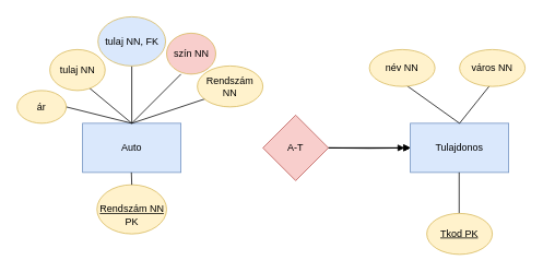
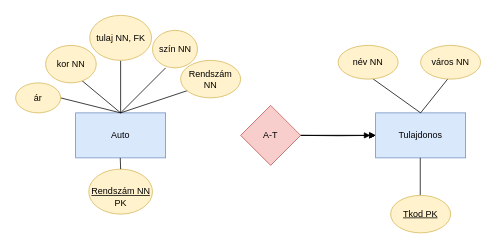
  <mxCell id="0" />
  <mxCell id="1" parent="0" />
  <mxCell id="2" value="Auto" style="rounded=0;whiteSpace=wrap;html=1;fillColor=#dae8fc;strokeColor=#6c8ebf;" vertex="1" parent="1"><mxGeometry x="100" y="150" width="120" height="60" as="geometry" /></mxCell>
  <mxCell id="3" value="Tulajdonos" style="rounded=0;whiteSpace=wrap;html=1;fillColor=#dae8fc;strokeColor=#6c8ebf;" vertex="1" parent="1"><mxGeometry x="500" y="150" width="120" height="60" as="geometry" /></mxCell>
  <mxCell id="4" value="" style="endArrow=none;html=1;rounded=0;" edge="1" parent="1"><mxGeometry width="50" height="50" relative="1" as="geometry"><mxPoint x="160" y="150" as="sourcePoint" /><mxPoint x="250" y="120" as="targetPoint" /></mxGeometry></mxCell>
  <mxCell id="5" value="" style="endArrow=none;html=1;rounded=0;" edge="1" parent="1"><mxGeometry width="50" height="50" relative="1" as="geometry"><mxPoint x="160" y="150" as="sourcePoint" /><mxPoint x="220" y="90" as="targetPoint" /></mxGeometry></mxCell>
  <mxCell id="6" value="" style="endArrow=none;html=1;rounded=0;exitX=0.5;exitY=0;exitDx=0;exitDy=0;" edge="1" parent="1" source="2"><mxGeometry width="50" height="50" relative="1" as="geometry"><mxPoint x="150" y="150" as="sourcePoint" /><mxPoint x="160" y="80" as="targetPoint" /></mxGeometry></mxCell>
  <mxCell id="7" value="" style="endArrow=none;html=1;rounded=0;exitX=0.5;exitY=0;exitDx=0;exitDy=0;" edge="1" parent="1" source="2"><mxGeometry width="50" height="50" relative="1" as="geometry"><mxPoint x="150" y="150" as="sourcePoint" /><mxPoint x="100" y="100" as="targetPoint" /></mxGeometry></mxCell>
  <mxCell id="8" value="" style="endArrow=none;html=1;rounded=0;exitX=0.5;exitY=0;exitDx=0;exitDy=0;" edge="1" parent="1" source="2"><mxGeometry width="50" height="50" relative="1" as="geometry"><mxPoint x="100" y="140" as="sourcePoint" /><mxPoint x="80" y="130" as="targetPoint" /></mxGeometry></mxCell>
  <mxCell id="9" value="&lt;div&gt;&lt;u&gt;&lt;br&gt;&lt;/u&gt;&lt;/div&gt;&lt;div&gt;&lt;u&gt;Rendszám NN&lt;/u&gt;&lt;/div&gt;&lt;div&gt;PK&lt;/div&gt;" style="ellipse;whiteSpace=wrap;html=1;fillColor=#fff2cc;strokeColor=#d6b656;" vertex="1" parent="1"><mxGeometry x="117.5" y="225" width="85" height="60" as="geometry" /></mxCell>
  <mxCell id="10" value="Rendszám NN" style="ellipse;whiteSpace=wrap;html=1;fillColor=#fff2cc;strokeColor=#d6b656;" vertex="1" parent="1"><mxGeometry x="240" y="80" width="80" height="50" as="geometry" /></mxCell>
- <mxCell id="11" value="szín NN" style="ellipse;whiteSpace=wrap;html=1;fillColor=#f8cecc;strokeColor=#d6b656;" vertex="1" parent="1"><mxGeometry x="202.5" y="40" width="60" height="50" as="geometry" /></mxCell>
- <mxCell id="12" value="tulaj NN" style="ellipse;whiteSpace=wrap;html=1;fillColor=#fff2cc;strokeColor=#d6b656;" vertex="1" parent="1"><mxGeometry x="60" y="60" width="67.5" height="50" as="geometry" /></mxCell>
+ <mxCell id="11" value="szín NN" style="ellipse;whiteSpace=wrap;html=1;fillColor=#fff2cc;strokeColor=#d6b656;" vertex="1" parent="1"><mxGeometry x="202.5" y="40" width="60" height="50" as="geometry" /></mxCell>
+ <mxCell id="12" value="kor NN" style="ellipse;whiteSpace=wrap;html=1;fillColor=#fff2cc;strokeColor=#d6b656;" vertex="1" parent="1"><mxGeometry x="60" y="60" width="67.5" height="50" as="geometry" /></mxCell>
  <mxCell id="13" value="ár" style="ellipse;whiteSpace=wrap;html=1;fillColor=#fff2cc;strokeColor=#d6b656;" vertex="1" parent="1"><mxGeometry x="20" y="110" width="60" height="40" as="geometry" /></mxCell>
  <mxCell id="14" value="" style="endArrow=none;html=1;rounded=0;exitX=0.5;exitY=0;exitDx=0;exitDy=0;" edge="1" parent="1" source="9"><mxGeometry width="50" height="50" relative="1" as="geometry"><mxPoint x="159.5" y="280" as="sourcePoint" /><mxPoint x="159.5" y="210" as="targetPoint" /></mxGeometry></mxCell>
- <mxCell id="15" value="tulaj NN, FK" style="ellipse;whiteSpace=wrap;html=1;fillColor=#dae8fc;strokeColor=#d6b656;" vertex="1" parent="1"><mxGeometry x="118.75" y="20" width="82.5" height="60" as="geometry" /></mxCell>
+ <mxCell id="15" value="tulaj NN, FK" style="ellipse;whiteSpace=wrap;html=1;fillColor=#fff2cc;strokeColor=#d6b656;" vertex="1" parent="1"><mxGeometry x="118.75" y="20" width="82.5" height="60" as="geometry" /></mxCell>
  <mxCell id="16" value="" style="endArrow=none;html=1;rounded=0;" edge="1" parent="1"><mxGeometry width="50" height="50" relative="1" as="geometry"><mxPoint x="559.5" y="260" as="sourcePoint" /><mxPoint x="559.5" y="210" as="targetPoint" /></mxGeometry></mxCell>
  <mxCell id="17" value="&lt;u&gt;Tkod PK&lt;/u&gt;" style="ellipse;whiteSpace=wrap;html=1;fillColor=#fff2cc;strokeColor=#d6b656;" vertex="1" parent="1"><mxGeometry x="520" y="260" width="80" height="50" as="geometry" /></mxCell>
  <mxCell id="18" value="" style="endArrow=none;html=1;rounded=0;exitX=0.5;exitY=0;exitDx=0;exitDy=0;" edge="1" parent="1" source="3"><mxGeometry width="50" height="50" relative="1" as="geometry"><mxPoint x="560" y="150" as="sourcePoint" /><mxPoint x="600" y="100" as="targetPoint" /></mxGeometry></mxCell>
  <mxCell id="19" value="" style="endArrow=none;html=1;rounded=0;exitX=0.5;exitY=0;exitDx=0;exitDy=0;" edge="1" parent="1"><mxGeometry width="50" height="50" relative="1" as="geometry"><mxPoint x="560" y="150" as="sourcePoint" /><mxPoint x="490" y="100" as="targetPoint" /></mxGeometry></mxCell>
  <mxCell id="20" value="név NN" style="ellipse;whiteSpace=wrap;html=1;fillColor=#fff2cc;strokeColor=#d6b656;" vertex="1" parent="1"><mxGeometry x="450" y="60" width="80" height="45" as="geometry" /></mxCell>
  <mxCell id="21" value="város NN" style="ellipse;whiteSpace=wrap;html=1;fillColor=#fff2cc;strokeColor=#d6b656;" vertex="1" parent="1"><mxGeometry x="560" y="60" width="80" height="45" as="geometry" /></mxCell>
  <mxCell id="22" value="" style="edgeStyle=orthogonalEdgeStyle;rounded=0;orthogonalLoop=1;jettySize=auto;html=1;" edge="1" parent="1" target="3"><mxGeometry relative="1" as="geometry"><mxPoint x="400" y="180" as="sourcePoint" /></mxGeometry></mxCell>
  <mxCell id="23" value="" style="edgeStyle=orthogonalEdgeStyle;rounded=0;orthogonalLoop=1;jettySize=auto;html=1;" edge="1" parent="1" source="24" target="3"><mxGeometry relative="1" as="geometry" /></mxCell>
  <mxCell id="24" value="A-T" style="rhombus;whiteSpace=wrap;html=1;fillColor=#f8cecc;strokeColor=#b85450;" vertex="1" parent="1"><mxGeometry x="320" y="140" width="80" height="80" as="geometry" /></mxCell>
  <mxCell id="25" value="" style="endArrow=doubleBlock;html=1;rounded=0;entryX=0;entryY=0.5;entryDx=0;entryDy=0;exitX=1;exitY=0.5;exitDx=0;exitDy=0;endFill=1;" edge="1" parent="1" source="24" target="3"><mxGeometry width="50" height="50" relative="1" as="geometry"><mxPoint x="410" y="180" as="sourcePoint" /><mxPoint x="440" y="130" as="targetPoint" /></mxGeometry></mxCell>
